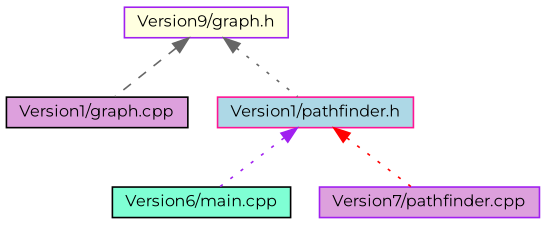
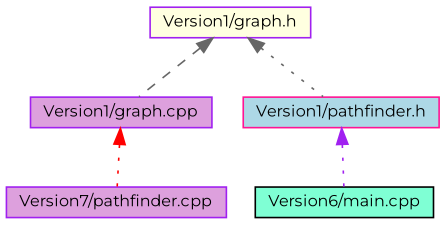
  digraph {
    fontname=Montserrat
    node [color=purple fillcolor=plum fontname=Montserrat fontsize=10 shape=record style=filled]
    edge [color=gray40 dir=back fontname=Montserrat fontsize=10 labelfontname=Helvetica labelfontsize=10 style=dotted]
-   n1 [fillcolor=lightyellow fontcolor=black height=0.2 label="Version9/graph.h" width=0.4]
-   n2 [color=black height=0.2 label="Version1/graph.cpp" width=0.4]
+   n1 [fillcolor=lightyellow fontcolor=black height=0.2 label="Version1/graph.h" width=0.4]
+   n2 [height=0.2 label="Version1/graph.cpp" width=0.4]
    n3 [color=deeppink fillcolor=lightblue height=0.2 label="Version1/pathfinder.h" width=0.4]
    n4 [color=black fillcolor=aquamarine height=0.2 label="Version6/main.cpp" width=0.4]
    n5 [height=0.2 label="Version7/pathfinder.cpp" width=0.4]
    n1 -> n2 [style=dashed]
    n1 -> n3
    n3 -> n4 [color=purple]
-   n3 -> n5 [color=red]
+   n2 -> n5 [color=red]
  }
